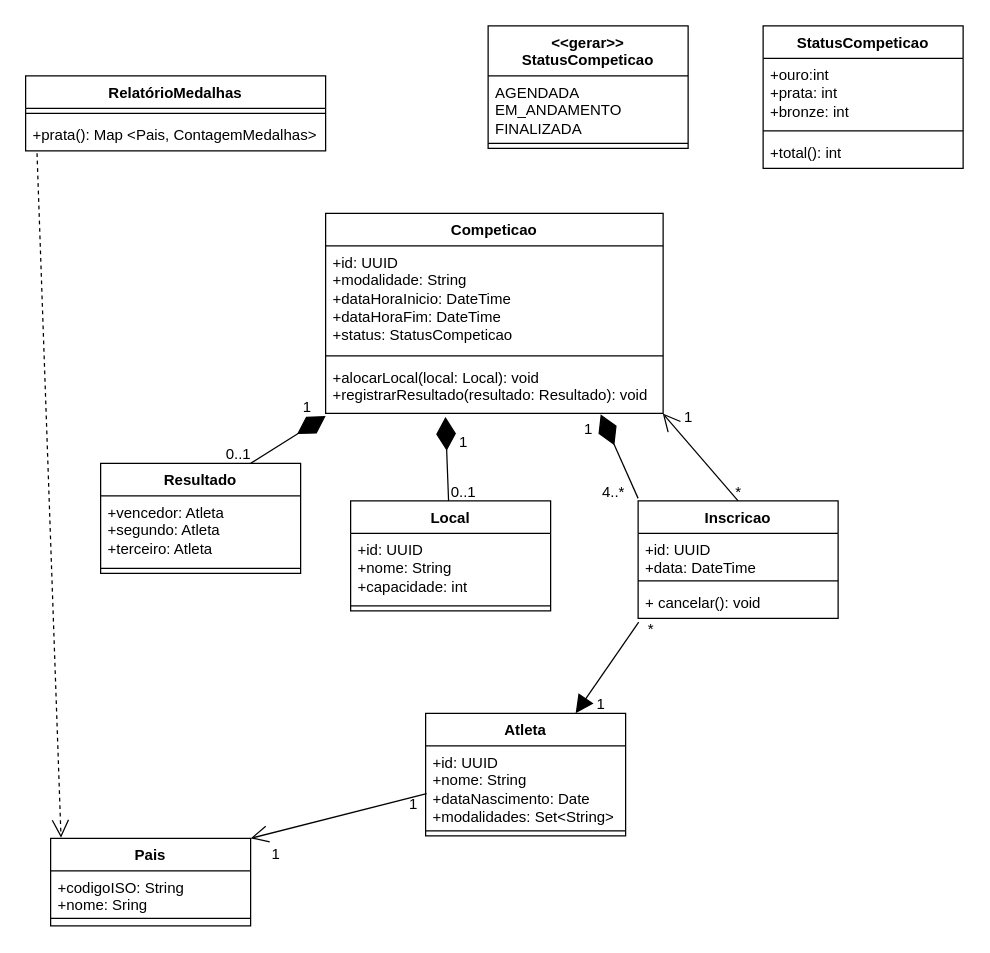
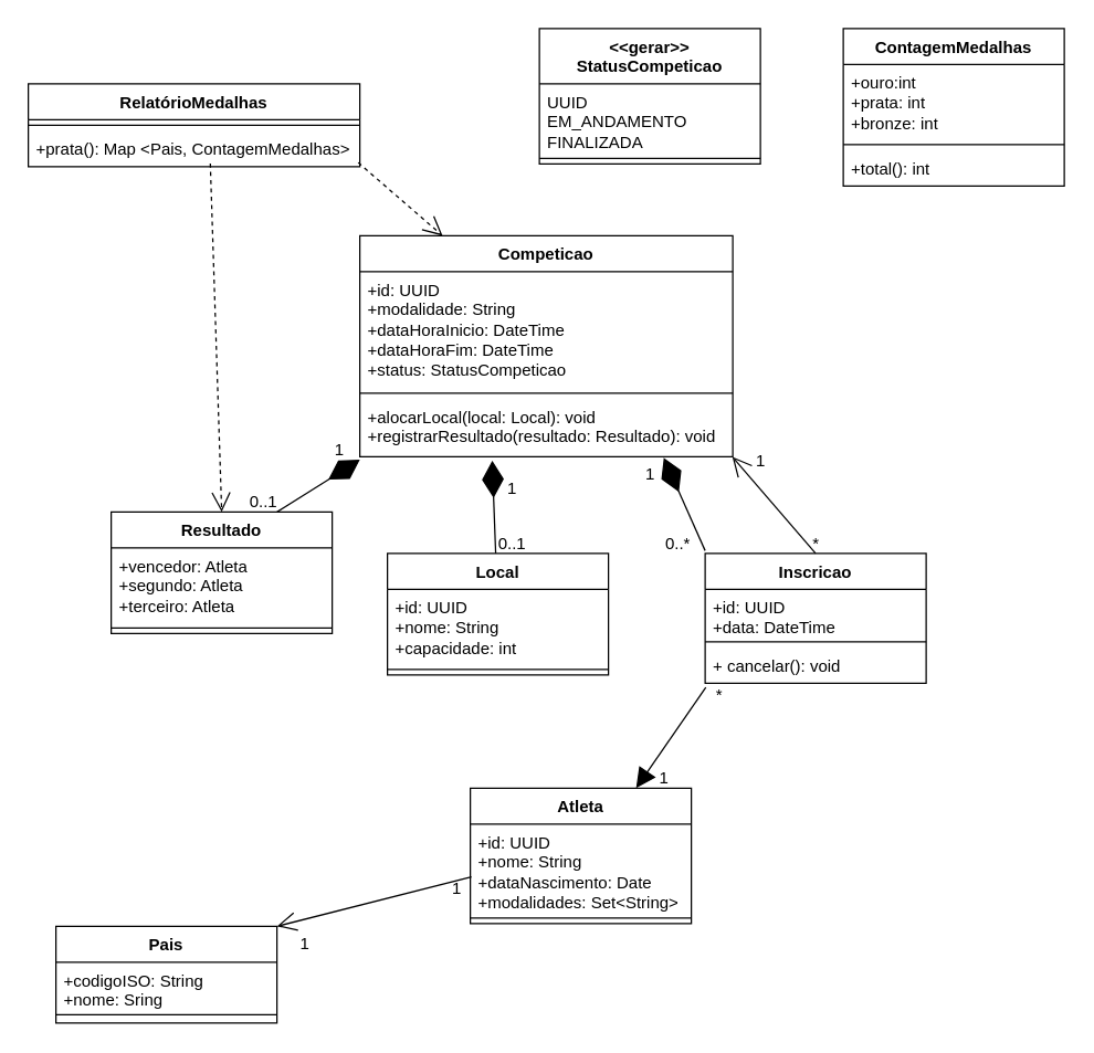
  <mxCell id="0" />
  <mxCell id="1" parent="0" />
  <mxCell id="2" value="RelatórioMedalhas" style="swimlane;fontStyle=1;align=center;verticalAlign=top;childLayout=stackLayout;horizontal=1;startSize=26;horizontalStack=0;resizeParent=1;resizeParentMax=0;resizeLast=0;collapsible=1;marginBottom=0;whiteSpace=wrap;html=1;" vertex="1" parent="1"><mxGeometry x="20" y="60" width="240" height="60" as="geometry" /></mxCell>
  <mxCell id="3" value="" style="line;strokeWidth=1;fillColor=none;align=left;verticalAlign=middle;spacingTop=-1;spacingLeft=3;spacingRight=3;rotatable=0;labelPosition=right;points=[];portConstraint=eastwest;strokeColor=inherit;" vertex="1" parent="2"><mxGeometry y="26" width="240" height="8" as="geometry" /></mxCell>
  <mxCell id="4" value="+prata(): Map &amp;lt;Pais, ContagemMedalhas&amp;gt;" style="text;strokeColor=none;fillColor=none;align=left;verticalAlign=top;spacingLeft=4;spacingRight=4;overflow=hidden;rotatable=0;points=[[0,0.5],[1,0.5]];portConstraint=eastwest;whiteSpace=wrap;html=1;" vertex="1" parent="2"><mxGeometry y="34" width="240" height="26" as="geometry" /></mxCell>
  <mxCell id="5" value="Competicao" style="swimlane;fontStyle=1;align=center;verticalAlign=top;childLayout=stackLayout;horizontal=1;startSize=26;horizontalStack=0;resizeParent=1;resizeParentMax=0;resizeLast=0;collapsible=1;marginBottom=0;whiteSpace=wrap;html=1;" vertex="1" parent="1"><mxGeometry x="260" y="170" width="270" height="160" as="geometry" /></mxCell>
  <mxCell id="6" value="+id: UUID&lt;div&gt;+modalidade: String&lt;/div&gt;&lt;div&gt;+dataHoraInicio: DateTime&lt;/div&gt;&lt;div&gt;+dataHoraFim: DateTime&lt;/div&gt;&lt;div&gt;+status: StatusCompeticao&lt;/div&gt;" style="text;strokeColor=none;fillColor=none;align=left;verticalAlign=top;spacingLeft=4;spacingRight=4;overflow=hidden;rotatable=0;points=[[0,0.5],[1,0.5]];portConstraint=eastwest;whiteSpace=wrap;html=1;" vertex="1" parent="5"><mxGeometry y="26" width="270" height="84" as="geometry" /></mxCell>
  <mxCell id="7" value="" style="line;strokeWidth=1;fillColor=none;align=left;verticalAlign=middle;spacingTop=-1;spacingLeft=3;spacingRight=3;rotatable=0;labelPosition=right;points=[];portConstraint=eastwest;strokeColor=inherit;" vertex="1" parent="5"><mxGeometry y="110" width="270" height="8" as="geometry" /></mxCell>
  <mxCell id="8" value="+alocarLocal(local: Local): void&lt;div&gt;+registrarResultado(resultado: Resultado): void&lt;/div&gt;" style="text;strokeColor=none;fillColor=none;align=left;verticalAlign=top;spacingLeft=4;spacingRight=4;overflow=hidden;rotatable=0;points=[[0,0.5],[1,0.5]];portConstraint=eastwest;whiteSpace=wrap;html=1;" vertex="1" parent="5"><mxGeometry y="118" width="270" height="42" as="geometry" /></mxCell>
+ <mxCell id="9" value="" style="endArrow=open;endSize=12;dashed=1;html=1;rounded=0;entryX=0.222;entryY=0;entryDx=0;entryDy=0;entryPerimeter=0;exitX=0.995;exitY=0.885;exitDx=0;exitDy=0;exitPerimeter=0;" edge="1" parent="1" source="4" target="5"><mxGeometry x="0.329" y="16" width="160" relative="1" as="geometry"><mxPoint x="330" y="250" as="sourcePoint" /><mxPoint x="490" y="250" as="targetPoint" /><mxPoint as="offset" /></mxGeometry></mxCell>
  <mxCell id="10" value="Resultado" style="swimlane;fontStyle=1;align=center;verticalAlign=top;childLayout=stackLayout;horizontal=1;startSize=26;horizontalStack=0;resizeParent=1;resizeParentMax=0;resizeLast=0;collapsible=1;marginBottom=0;whiteSpace=wrap;html=1;" vertex="1" parent="1"><mxGeometry x="80" y="370" width="160" height="88" as="geometry" /></mxCell>
  <mxCell id="11" value="+vencedor: Atleta&lt;div&gt;+segundo: Atleta&lt;/div&gt;&lt;div&gt;+terceiro: Atleta&lt;/div&gt;" style="text;strokeColor=none;fillColor=none;align=left;verticalAlign=top;spacingLeft=4;spacingRight=4;overflow=hidden;rotatable=0;points=[[0,0.5],[1,0.5]];portConstraint=eastwest;whiteSpace=wrap;html=1;" vertex="1" parent="10"><mxGeometry y="26" width="160" height="54" as="geometry" /></mxCell>
  <mxCell id="12" value="" style="line;strokeWidth=1;fillColor=none;align=left;verticalAlign=middle;spacingTop=-1;spacingLeft=3;spacingRight=3;rotatable=0;labelPosition=right;points=[];portConstraint=eastwest;strokeColor=inherit;" vertex="1" parent="10"><mxGeometry y="80" width="160" height="8" as="geometry" /></mxCell>
+ <mxCell id="13" value="" style="endArrow=open;endSize=12;dashed=1;html=1;rounded=0;entryX=0.5;entryY=0;entryDx=0;entryDy=0;exitX=0.549;exitY=0.911;exitDx=0;exitDy=0;exitPerimeter=0;" edge="1" parent="1" source="4" target="10"><mxGeometry x="0.329" y="16" width="160" relative="1" as="geometry"><mxPoint x="160" y="210" as="sourcePoint" /><mxPoint x="221" y="263" as="targetPoint" /><mxPoint as="offset" /></mxGeometry></mxCell>
  <mxCell id="14" value="" style="endArrow=diamondThin;endFill=1;endSize=24;html=1;rounded=0;entryX=0;entryY=1.052;entryDx=0;entryDy=0;entryPerimeter=0;exitX=0.75;exitY=0;exitDx=0;exitDy=0;" edge="1" parent="1" source="10" target="8"><mxGeometry width="160" relative="1" as="geometry"><mxPoint x="330" y="250" as="sourcePoint" /><mxPoint x="490" y="250" as="targetPoint" /></mxGeometry></mxCell>
  <mxCell id="15" value="1" style="text;html=1;align=center;verticalAlign=middle;resizable=0;points=[];autosize=1;strokeColor=none;fillColor=none;" vertex="1" parent="1"><mxGeometry x="230" y="310" width="30" height="30" as="geometry" /></mxCell>
  <mxCell id="16" value="0..1" style="text;html=1;align=center;verticalAlign=middle;resizable=0;points=[];autosize=1;strokeColor=none;fillColor=none;" vertex="1" parent="1"><mxGeometry x="170" y="348" width="40" height="30" as="geometry" /></mxCell>
  <mxCell id="17" value="Local" style="swimlane;fontStyle=1;align=center;verticalAlign=top;childLayout=stackLayout;horizontal=1;startSize=26;horizontalStack=0;resizeParent=1;resizeParentMax=0;resizeLast=0;collapsible=1;marginBottom=0;whiteSpace=wrap;html=1;" vertex="1" parent="1"><mxGeometry x="280" y="400" width="160" height="88" as="geometry" /></mxCell>
  <mxCell id="18" value="+id: UUID&lt;div&gt;+nome: String&lt;/div&gt;&lt;div&gt;+capacidade: int&lt;/div&gt;" style="text;strokeColor=none;fillColor=none;align=left;verticalAlign=top;spacingLeft=4;spacingRight=4;overflow=hidden;rotatable=0;points=[[0,0.5],[1,0.5]];portConstraint=eastwest;whiteSpace=wrap;html=1;" vertex="1" parent="17"><mxGeometry y="26" width="160" height="54" as="geometry" /></mxCell>
  <mxCell id="19" value="" style="line;strokeWidth=1;fillColor=none;align=left;verticalAlign=middle;spacingTop=-1;spacingLeft=3;spacingRight=3;rotatable=0;labelPosition=right;points=[];portConstraint=eastwest;strokeColor=inherit;" vertex="1" parent="17"><mxGeometry y="80" width="160" height="8" as="geometry" /></mxCell>
  <mxCell id="20" value="" style="endArrow=diamondThin;endFill=1;endSize=24;html=1;rounded=0;entryX=0.355;entryY=1.068;entryDx=0;entryDy=0;entryPerimeter=0;" edge="1" parent="1" source="17" target="8"><mxGeometry width="160" relative="1" as="geometry"><mxPoint x="340" y="398" as="sourcePoint" /><mxPoint x="400" y="360" as="targetPoint" /></mxGeometry></mxCell>
  <mxCell id="21" value="1" style="text;html=1;align=center;verticalAlign=middle;resizable=0;points=[];autosize=1;strokeColor=none;fillColor=none;" vertex="1" parent="1"><mxGeometry x="355" y="338" width="30" height="30" as="geometry" /></mxCell>
  <mxCell id="22" value="0..1" style="text;html=1;align=center;verticalAlign=middle;resizable=0;points=[];autosize=1;strokeColor=none;fillColor=none;" vertex="1" parent="1"><mxGeometry x="350" y="378" width="40" height="30" as="geometry" /></mxCell>
  <mxCell id="23" value="Inscricao" style="swimlane;fontStyle=1;align=center;verticalAlign=top;childLayout=stackLayout;horizontal=1;startSize=26;horizontalStack=0;resizeParent=1;resizeParentMax=0;resizeLast=0;collapsible=1;marginBottom=0;whiteSpace=wrap;html=1;" vertex="1" parent="1"><mxGeometry x="510" y="400" width="160" height="94" as="geometry" /></mxCell>
  <mxCell id="24" value="+id: UUID&lt;div&gt;+data: DateTime&lt;/div&gt;" style="text;strokeColor=none;fillColor=none;align=left;verticalAlign=top;spacingLeft=4;spacingRight=4;overflow=hidden;rotatable=0;points=[[0,0.5],[1,0.5]];portConstraint=eastwest;whiteSpace=wrap;html=1;" vertex="1" parent="23"><mxGeometry y="26" width="160" height="34" as="geometry" /></mxCell>
  <mxCell id="25" value="" style="line;strokeWidth=1;fillColor=none;align=left;verticalAlign=middle;spacingTop=-1;spacingLeft=3;spacingRight=3;rotatable=0;labelPosition=right;points=[];portConstraint=eastwest;strokeColor=inherit;" vertex="1" parent="23"><mxGeometry y="60" width="160" height="8" as="geometry" /></mxCell>
  <mxCell id="26" value="+ cancelar(): void" style="text;strokeColor=none;fillColor=none;align=left;verticalAlign=top;spacingLeft=4;spacingRight=4;overflow=hidden;rotatable=0;points=[[0,0.5],[1,0.5]];portConstraint=eastwest;whiteSpace=wrap;html=1;" vertex="1" parent="23"><mxGeometry y="68" width="160" height="26" as="geometry" /></mxCell>
  <mxCell id="27" value="" style="endArrow=diamondThin;endFill=1;endSize=24;html=1;rounded=0;entryX=0.815;entryY=1.019;entryDx=0;entryDy=0;entryPerimeter=0;" edge="1" parent="1" target="8"><mxGeometry width="160" relative="1" as="geometry"><mxPoint x="510" y="398" as="sourcePoint" /><mxPoint x="590" y="360" as="targetPoint" /></mxGeometry></mxCell>
  <mxCell id="28" value="1" style="text;html=1;align=center;verticalAlign=middle;resizable=0;points=[];autosize=1;strokeColor=none;fillColor=none;" vertex="1" parent="1"><mxGeometry x="455" y="328" width="30" height="30" as="geometry" /></mxCell>
- <mxCell id="29" value="4..*" style="text;html=1;align=center;verticalAlign=middle;resizable=0;points=[];autosize=1;strokeColor=none;fillColor=none;" vertex="1" parent="1"><mxGeometry x="470" y="378" width="40" height="30" as="geometry" /></mxCell>
+ <mxCell id="29" value="0..*" style="text;html=1;align=center;verticalAlign=middle;resizable=0;points=[];autosize=1;strokeColor=none;fillColor=none;" vertex="1" parent="1"><mxGeometry x="470" y="378" width="40" height="30" as="geometry" /></mxCell>
  <mxCell id="30" value="" style="endArrow=open;endFill=1;endSize=12;html=1;rounded=0;exitX=0.5;exitY=0;exitDx=0;exitDy=0;entryX=0.999;entryY=1.002;entryDx=0;entryDy=0;entryPerimeter=0;" edge="1" parent="1" source="23" target="8"><mxGeometry width="160" relative="1" as="geometry"><mxPoint x="450" y="350" as="sourcePoint" /><mxPoint x="610" y="350" as="targetPoint" /></mxGeometry></mxCell>
  <mxCell id="31" value="*" style="text;html=1;align=center;verticalAlign=middle;resizable=0;points=[];autosize=1;strokeColor=none;fillColor=none;" vertex="1" parent="1"><mxGeometry x="575" y="378" width="30" height="30" as="geometry" /></mxCell>
  <mxCell id="32" value="1" style="text;html=1;align=center;verticalAlign=middle;resizable=0;points=[];autosize=1;strokeColor=none;fillColor=none;" vertex="1" parent="1"><mxGeometry x="535" y="318" width="30" height="30" as="geometry" /></mxCell>
  <mxCell id="33" value="Atleta" style="swimlane;fontStyle=1;align=center;verticalAlign=top;childLayout=stackLayout;horizontal=1;startSize=26;horizontalStack=0;resizeParent=1;resizeParentMax=0;resizeLast=0;collapsible=1;marginBottom=0;whiteSpace=wrap;html=1;" vertex="1" parent="1"><mxGeometry x="340" y="570" width="160" height="98" as="geometry" /></mxCell>
  <mxCell id="34" value="+id: UUID&lt;div&gt;+nome: String&lt;/div&gt;&lt;div&gt;+dataNascimento: Date&lt;/div&gt;&lt;div&gt;+modalidades: Set&amp;lt;String&amp;gt;&lt;/div&gt;" style="text;strokeColor=none;fillColor=none;align=left;verticalAlign=top;spacingLeft=4;spacingRight=4;overflow=hidden;rotatable=0;points=[[0,0.5],[1,0.5]];portConstraint=eastwest;whiteSpace=wrap;html=1;" vertex="1" parent="33"><mxGeometry y="26" width="160" height="64" as="geometry" /></mxCell>
  <mxCell id="35" value="" style="line;strokeWidth=1;fillColor=none;align=left;verticalAlign=middle;spacingTop=-1;spacingLeft=3;spacingRight=3;rotatable=0;labelPosition=right;points=[];portConstraint=eastwest;strokeColor=inherit;" vertex="1" parent="33"><mxGeometry y="90" width="160" height="8" as="geometry" /></mxCell>
  <mxCell id="36" value="" style="endArrow=block;endFill=1;endSize=12;html=1;rounded=0;exitX=0.003;exitY=1.115;exitDx=0;exitDy=0;entryX=0.75;entryY=0;entryDx=0;entryDy=0;exitPerimeter=0;" edge="1" parent="1" source="26" target="33"><mxGeometry width="160" relative="1" as="geometry"><mxPoint x="560" y="600" as="sourcePoint" /><mxPoint x="500" y="530" as="targetPoint" /></mxGeometry></mxCell>
  <mxCell id="37" value="*" style="text;html=1;align=center;verticalAlign=middle;resizable=0;points=[];autosize=1;strokeColor=none;fillColor=none;" vertex="1" parent="1"><mxGeometry x="505" y="488" width="30" height="30" as="geometry" /></mxCell>
  <mxCell id="38" value="1" style="text;html=1;align=center;verticalAlign=middle;resizable=0;points=[];autosize=1;strokeColor=none;fillColor=none;" vertex="1" parent="1"><mxGeometry x="465" y="548" width="30" height="30" as="geometry" /></mxCell>
  <mxCell id="39" value="Pais" style="swimlane;fontStyle=1;align=center;verticalAlign=top;childLayout=stackLayout;horizontal=1;startSize=26;horizontalStack=0;resizeParent=1;resizeParentMax=0;resizeLast=0;collapsible=1;marginBottom=0;whiteSpace=wrap;html=1;" vertex="1" parent="1"><mxGeometry x="40" y="670" width="160" height="70" as="geometry" /></mxCell>
  <mxCell id="40" value="+codigoISO: String&lt;div&gt;+nome: Sring&lt;/div&gt;" style="text;strokeColor=none;fillColor=none;align=left;verticalAlign=top;spacingLeft=4;spacingRight=4;overflow=hidden;rotatable=0;points=[[0,0.5],[1,0.5]];portConstraint=eastwest;whiteSpace=wrap;html=1;" vertex="1" parent="39"><mxGeometry y="26" width="160" height="34" as="geometry" /></mxCell>
  <mxCell id="41" value="" style="line;strokeWidth=1;fillColor=none;align=left;verticalAlign=middle;spacingTop=-1;spacingLeft=3;spacingRight=3;rotatable=0;labelPosition=right;points=[];portConstraint=eastwest;strokeColor=inherit;" vertex="1" parent="39"><mxGeometry y="60" width="160" height="8" as="geometry" /></mxCell>
  <mxCell id="42" value="&lt;div&gt;&lt;br&gt;&lt;/div&gt;" style="text;strokeColor=none;fillColor=none;align=left;verticalAlign=top;spacingLeft=4;spacingRight=4;overflow=hidden;rotatable=0;points=[[0,0.5],[1,0.5]];portConstraint=eastwest;whiteSpace=wrap;html=1;" vertex="1" parent="39"><mxGeometry y="68" width="160" height="2" as="geometry" /></mxCell>
- <mxCell id="43" value="" style="endArrow=open;endSize=12;dashed=1;html=1;rounded=0;entryX=0.052;entryY=-0.008;entryDx=0;entryDy=0;exitX=0.038;exitY=1.07;exitDx=0;exitDy=0;exitPerimeter=0;entryPerimeter=0;" edge="1" parent="1" source="4" target="39"><mxGeometry x="0.329" y="16" width="160" relative="1" as="geometry"><mxPoint x="10" y="240" as="sourcePoint" /><mxPoint x="18" y="492" as="targetPoint" /><mxPoint as="offset" /></mxGeometry></mxCell>
  <mxCell id="44" value="" style="endArrow=open;endFill=1;endSize=12;html=1;rounded=0;entryX=1;entryY=0;entryDx=0;entryDy=0;exitX=0.005;exitY=0.598;exitDx=0;exitDy=0;exitPerimeter=0;" edge="1" parent="1" source="34" target="39"><mxGeometry width="160" relative="1" as="geometry"><mxPoint x="310" y="640" as="sourcePoint" /><mxPoint x="250" y="723" as="targetPoint" /></mxGeometry></mxCell>
  <mxCell id="45" value="1" style="text;html=1;align=center;verticalAlign=middle;resizable=0;points=[];autosize=1;strokeColor=none;fillColor=none;" vertex="1" parent="1"><mxGeometry x="315" y="628" width="30" height="30" as="geometry" /></mxCell>
  <mxCell id="46" value="1" style="text;html=1;align=center;verticalAlign=middle;resizable=0;points=[];autosize=1;strokeColor=none;fillColor=none;" vertex="1" parent="1"><mxGeometry x="205" y="668" width="30" height="30" as="geometry" /></mxCell>
  <mxCell id="47" value="&amp;lt;&amp;lt;gerar&amp;gt;&amp;gt;&lt;div&gt;StatusCompeticao&lt;/div&gt;" style="swimlane;fontStyle=1;align=center;verticalAlign=top;childLayout=stackLayout;horizontal=1;startSize=40;horizontalStack=0;resizeParent=1;resizeParentMax=0;resizeLast=0;collapsible=1;marginBottom=0;whiteSpace=wrap;html=1;" vertex="1" parent="1"><mxGeometry x="390" y="20" width="160" height="98" as="geometry" /></mxCell>
- <mxCell id="48" value="AGENDADA&lt;div&gt;EM_ANDAMENTO&lt;/div&gt;&lt;div&gt;FINALIZADA&lt;/div&gt;" style="text;strokeColor=none;fillColor=none;align=left;verticalAlign=top;spacingLeft=4;spacingRight=4;overflow=hidden;rotatable=0;points=[[0,0.5],[1,0.5]];portConstraint=eastwest;whiteSpace=wrap;html=1;" vertex="1" parent="47"><mxGeometry y="40" width="160" height="50" as="geometry" /></mxCell>
+ <mxCell id="48" value="UUID&lt;div&gt;EM_ANDAMENTO&lt;/div&gt;&lt;div&gt;FINALIZADA&lt;/div&gt;" style="text;strokeColor=none;fillColor=none;align=left;verticalAlign=top;spacingLeft=4;spacingRight=4;overflow=hidden;rotatable=0;points=[[0,0.5],[1,0.5]];portConstraint=eastwest;whiteSpace=wrap;html=1;" vertex="1" parent="47"><mxGeometry y="40" width="160" height="50" as="geometry" /></mxCell>
  <mxCell id="49" value="" style="line;strokeWidth=1;fillColor=none;align=left;verticalAlign=middle;spacingTop=-1;spacingLeft=3;spacingRight=3;rotatable=0;labelPosition=right;points=[];portConstraint=eastwest;strokeColor=inherit;" vertex="1" parent="47"><mxGeometry y="90" width="160" height="8" as="geometry" /></mxCell>
- <mxCell id="50" value="StatusCompeticao" style="swimlane;fontStyle=1;align=center;verticalAlign=top;childLayout=stackLayout;horizontal=1;startSize=26;horizontalStack=0;resizeParent=1;resizeParentMax=0;resizeLast=0;collapsible=1;marginBottom=0;whiteSpace=wrap;html=1;" vertex="1" parent="1"><mxGeometry x="610" y="20" width="160" height="114" as="geometry" /></mxCell>
+ <mxCell id="50" value="ContagemMedalhas" style="swimlane;fontStyle=1;align=center;verticalAlign=top;childLayout=stackLayout;horizontal=1;startSize=26;horizontalStack=0;resizeParent=1;resizeParentMax=0;resizeLast=0;collapsible=1;marginBottom=0;whiteSpace=wrap;html=1;" vertex="1" parent="1"><mxGeometry x="610" y="20" width="160" height="114" as="geometry" /></mxCell>
  <mxCell id="51" value="+ouro:int&lt;div&gt;+prata: int&lt;/div&gt;&lt;div&gt;+bronze: int&lt;/div&gt;" style="text;strokeColor=none;fillColor=none;align=left;verticalAlign=top;spacingLeft=4;spacingRight=4;overflow=hidden;rotatable=0;points=[[0,0.5],[1,0.5]];portConstraint=eastwest;whiteSpace=wrap;html=1;" vertex="1" parent="50"><mxGeometry y="26" width="160" height="54" as="geometry" /></mxCell>
  <mxCell id="52" value="" style="line;strokeWidth=1;fillColor=none;align=left;verticalAlign=middle;spacingTop=-1;spacingLeft=3;spacingRight=3;rotatable=0;labelPosition=right;points=[];portConstraint=eastwest;strokeColor=inherit;" vertex="1" parent="50"><mxGeometry y="80" width="160" height="8" as="geometry" /></mxCell>
  <mxCell id="53" value="+total(): int" style="text;strokeColor=none;fillColor=none;align=left;verticalAlign=top;spacingLeft=4;spacingRight=4;overflow=hidden;rotatable=0;points=[[0,0.5],[1,0.5]];portConstraint=eastwest;whiteSpace=wrap;html=1;" vertex="1" parent="50"><mxGeometry y="88" width="160" height="26" as="geometry" /></mxCell>
